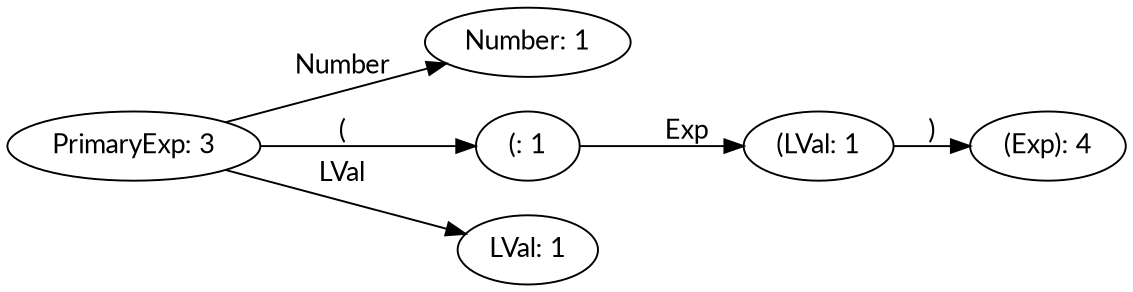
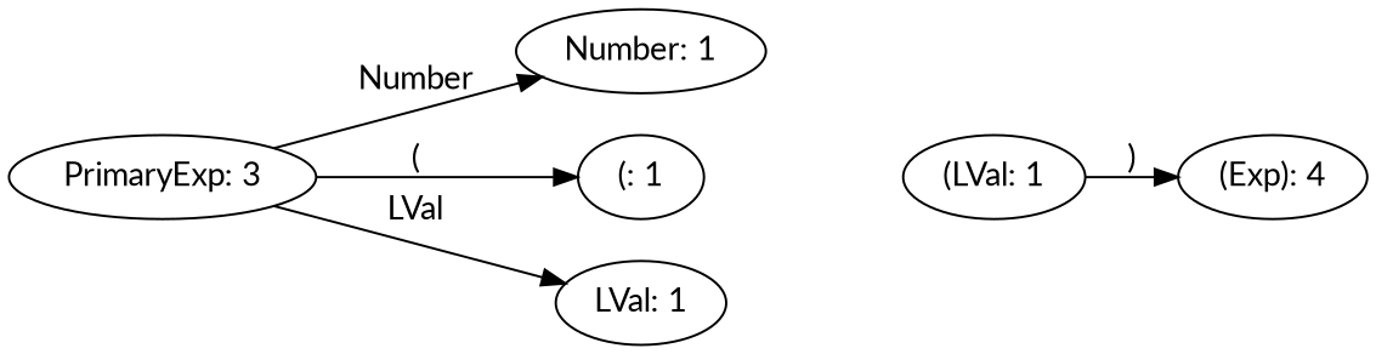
  digraph {
    fontname=Lato
    rankdir=LR
    node [fontname=Lato]
    edge [fontname=Lato]
    n1 [label="PrimaryExp: 3"]
    n2 [label="Number: 1"]
    n3 [label="(: 1"]
    n4 [label="LVal: 1"]
    n5 [label="(LVal: 1"]
    n6 [label="(Exp): 4"]
    n1 -> n2 [label=Number]
    n1 -> n3 [label="("]
    n1 -> n4 [label=LVal]
-   n3 -> n5 [label=Exp]
    n5 -> n6 [label=")"]
  }
